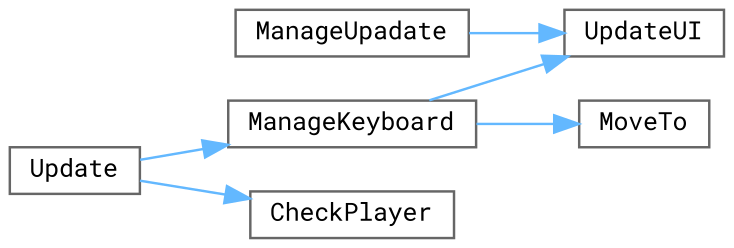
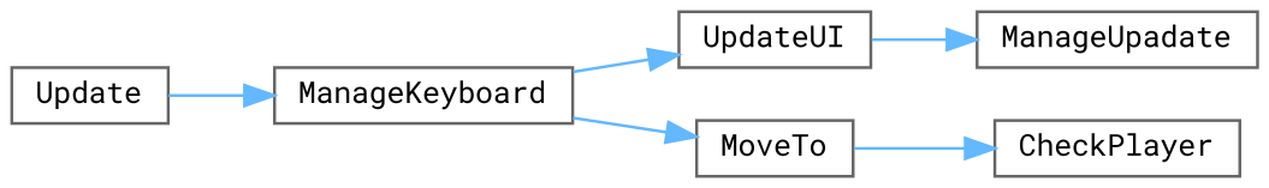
  digraph {
    fontname="Roboto Mono"
    rankdir=RL
    node [color=grey40 fillcolor=white fontname="Roboto Mono" fontsize=10 shape=box style=filled]
    edge [color=steelblue1 dir=back fontname="Roboto Mono" fontsize=10 labelfontname=Helvetica labelfontsize=10 style=solid]
    n1 [height=0.2 label=ManageUpadate width=0.4]
    n2 [height=0.2 label=MoveTo width=0.4]
    n3 [height=0.2 label=ManageKeyboard width=0.4]
    n4 [height=0.2 label=UpdateUI width=0.4]
    n5 [height=0.2 label=Update width=0.4]
    n6 [height=0.2 label=CheckPlayer width=0.4]
    n2 -> n3
    n3 -> n5
-   n4 -> n1
+   n1 -> n4
    n4 -> n3
-   n6 -> n5
+   n6 -> n2
  }
